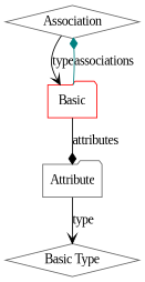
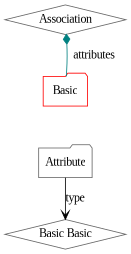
  digraph {
    fontname="Liberation Serif"
    node [color=gray40 fontname="Liberation Serif" shape=diamond]
    edge [arrowhead=vee color=black fontname="Liberation Serif"]
    n1 [label=Association]
    n2 [color=red label=Basic shape=folder]
    n3 [label=Attribute shape=folder]
-   n4 [label="Basic Type"]
-   n1 -> n2 [label=type]
-   n2 -> n1 [arrowhead=diamond color=teal label=associations]
-   n2 -> n3 [arrowhead=diamond label=attributes]
+   n4 [label="Basic Basic"]
+   n2 -> n1 [arrowhead=diamond color=teal label=attributes]
    n3 -> n4 [label=type]
  }
